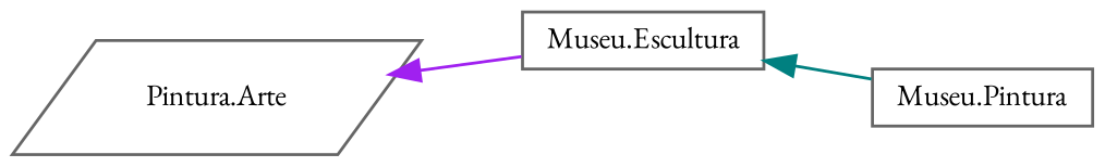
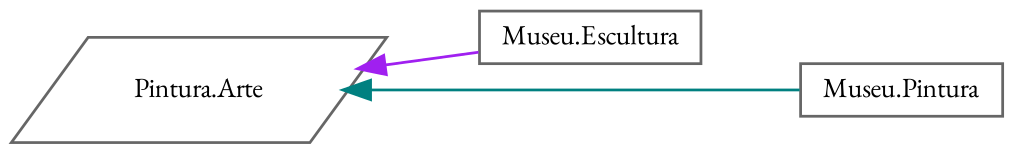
  digraph {
    fontname="EB Garamond"
    rankdir=LR
    node [color=grey40 fillcolor=white fontname="EB Garamond" fontsize=10 shape=box style=filled]
    edge [dir=back fontname="EB Garamond" fontsize=10 labelfontname=Helvetica labelfontsize=10 style=solid]
    n1 [height=0.2 label="Pintura.Arte" shape=parallelogram width=0.4]
    n2 [height=0.2 label="Museu.Escultura" width=0.4]
    n3 [height=0.2 label="Museu.Pintura" width=0.4]
    n1 -> n2 [color=purple]
-   n2 -> n3 [color=teal]
+   n1 -> n3 [color=teal]
  }
